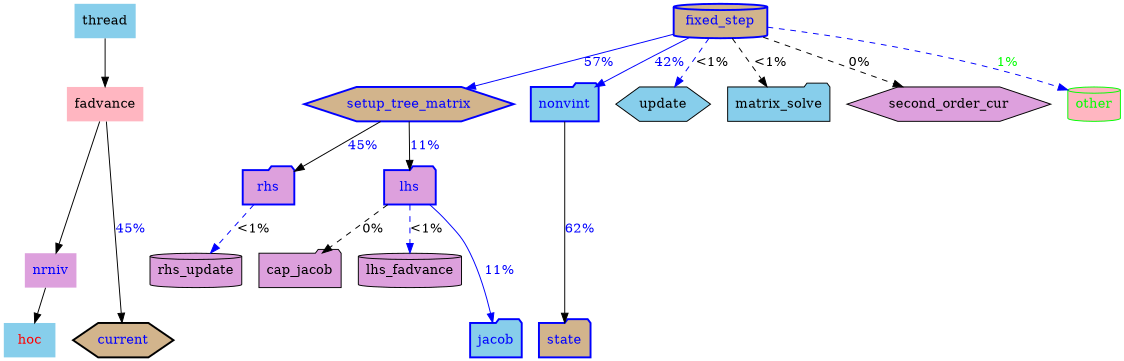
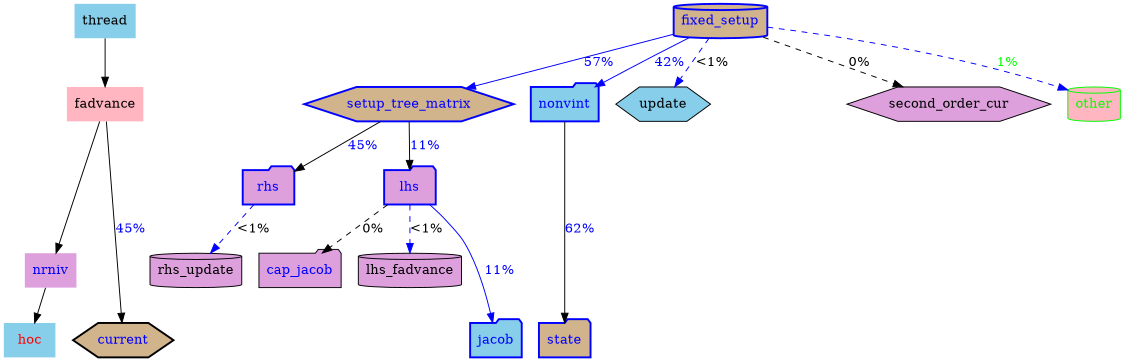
  digraph {
    node [fillcolor=plum shape=folder style="bold,filled" fontcolor=Blue color=Blue]
    edge [color=black fontcolor=Blue style=filled]
    thread [fillcolor=skyblue shape=none style=filled fontcolor="" color=""]
    fadvance [fillcolor=lightpink shape=none style=filled fontcolor="" color=""]
    nrniv [shape=none style=filled color=""]
    hoc [color=Red fillcolor=skyblue fontcolor=Red shape=none]
-   fixed_step [fillcolor=tan shape=cylinder]
+   fixed_step [fillcolor=tan shape=cylinder label=fixed_setup]
    setup_tree_matrix [fillcolor=tan shape=hexagon]
    nonvint [fillcolor=skyblue]
    update [color=Black fillcolor=skyblue fontcolor=Black shape=hexagon style="solid,filled"]
-   matrix_solve [color=Black fillcolor=skyblue fontcolor=Black style="solid,filled"]
    second_order_cur [color=Black fontcolor=Black shape=hexagon style="solid,filled"]
    other [color=Green fillcolor=lightpink fontcolor=Green shape=cylinder style="solid,filled"]
    rhs_update [color=Black fontcolor=Black shape=cylinder style="solid,filled"]
-   cap_jacob [color=Black fontcolor=Black style="solid,filled"]
+   cap_jacob [color=Black style="solid,filled"]
    n14 [color=Black fontcolor=Black label=lhs_fadvance shape=cylinder style="solid,filled"]
    current [color=Black fillcolor=tan shape=hexagon]
    jacob [fillcolor=skyblue]
    state [fillcolor=tan]
    rhs
    lhs
    subgraph sub_1 {
      thread
      fadvance
      nrniv
      hoc
    }
    subgraph sub_2 {
      rank=same
      thread
      fixed_step
    }
    subgraph sub_3 {
      rank=same
      fadvance
      setup_tree_matrix
      nonvint
      update
-     matrix_solve
      second_order_cur
      other
    }
    subgraph sub_4 {
      rank=same
      nrniv
      rhs_update
      cap_jacob
      n14
    }
    subgraph sub_5 {
      rank=same
      hoc
      current
      jacob
      state
    }
    thread -> fadvance [fontcolor="" style=""]
    fadvance -> nrniv [fontcolor="" style=""]
    fadvance -> current [label="45%"]
    nrniv -> hoc [fontcolor="" style=""]
    fixed_step -> setup_tree_matrix [color=blue label="57%"]
    fixed_step -> nonvint [color=blue label="42%"]
    fixed_step -> update [color=blue fontcolor=Black label="<1%" style=dashed]
-   fixed_step -> matrix_solve [fontcolor=Black label="<1%" style=dashed]
    fixed_step -> second_order_cur [fontcolor=Black label="0%" style=dashed]
    fixed_step -> other [color=blue fontcolor=Green label="1%" style=dashed]
    setup_tree_matrix -> rhs [label="45%"]
    setup_tree_matrix -> lhs [label="11%"]
    nonvint -> state [label="62%"]
    rhs -> rhs_update [color=blue fontcolor=Black label="<1%" style=dashed]
    lhs -> cap_jacob [fontcolor=Black label="0%" style=dashed]
    lhs -> n14 [color=blue fontcolor=Black label="<1%" style=dashed]
    lhs -> jacob [color=blue label="11%"]
  }
